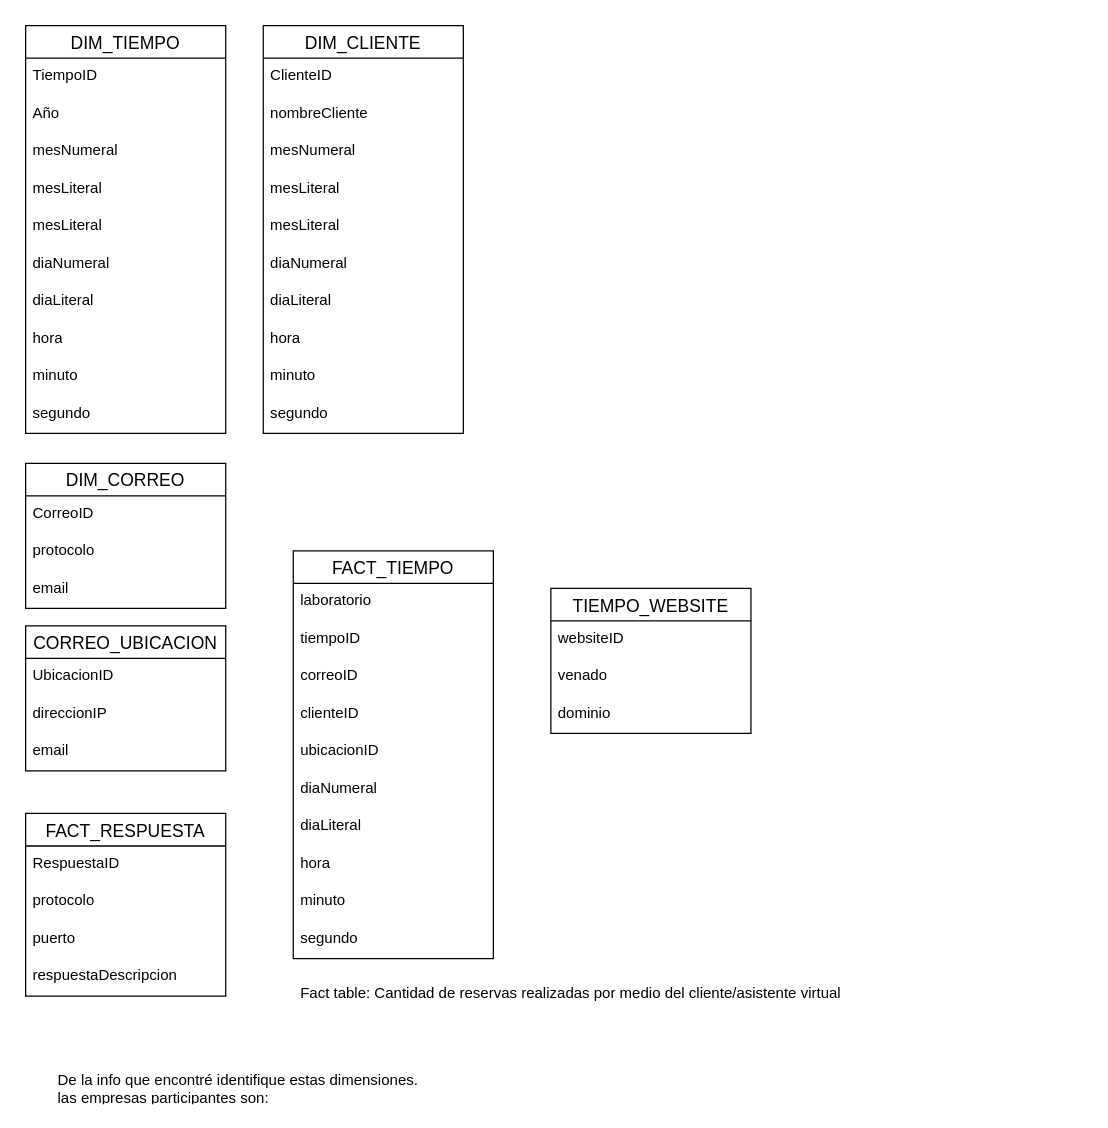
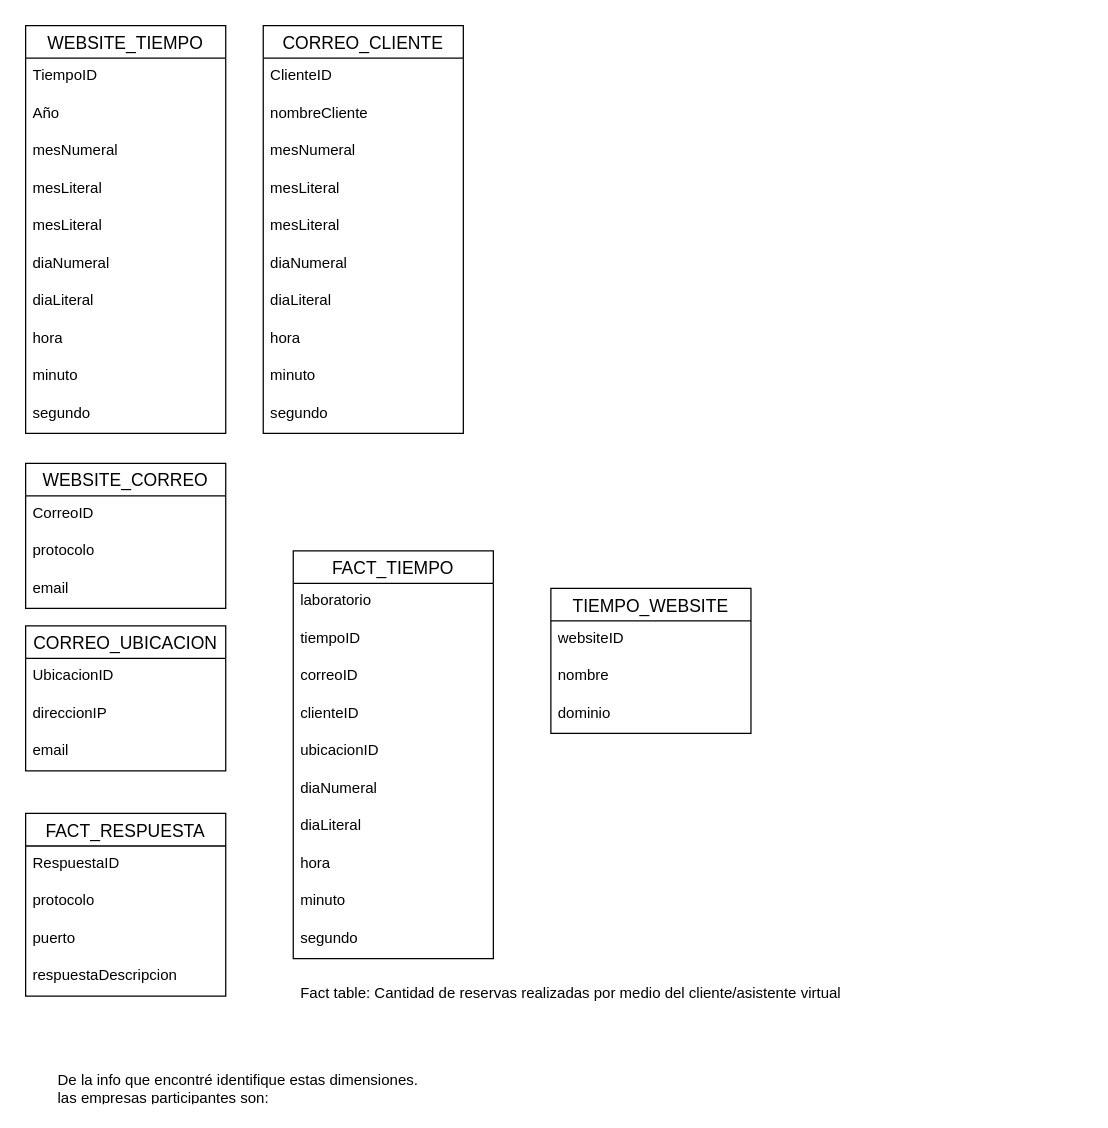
  <mxCell id="0" />
  <mxCell id="1" parent="0" />
- <mxCell id="2" value="DIM_TIEMPO" style="swimlane;fontStyle=0;childLayout=stackLayout;horizontal=1;startSize=26;horizontalStack=0;resizeParent=1;resizeParentMax=0;resizeLast=0;collapsible=1;marginBottom=0;align=center;fontSize=14;" vertex="1" parent="1"><mxGeometry x="20" y="20" width="160" height="326" as="geometry" /></mxCell>
+ <mxCell id="2" value="WEBSITE_TIEMPO" style="swimlane;fontStyle=0;childLayout=stackLayout;horizontal=1;startSize=26;horizontalStack=0;resizeParent=1;resizeParentMax=0;resizeLast=0;collapsible=1;marginBottom=0;align=center;fontSize=14;" vertex="1" parent="1"><mxGeometry x="20" y="20" width="160" height="326" as="geometry" /></mxCell>
  <mxCell id="3" value="TiempoID" style="text;strokeColor=none;fillColor=none;spacingLeft=4;spacingRight=4;overflow=hidden;rotatable=0;points=[[0,0.5],[1,0.5]];portConstraint=eastwest;fontSize=12;whiteSpace=wrap;html=1;" vertex="1" parent="2"><mxGeometry y="26" width="160" height="30" as="geometry" /></mxCell>
  <mxCell id="4" value="Año" style="text;strokeColor=none;fillColor=none;spacingLeft=4;spacingRight=4;overflow=hidden;rotatable=0;points=[[0,0.5],[1,0.5]];portConstraint=eastwest;fontSize=12;whiteSpace=wrap;html=1;" vertex="1" parent="2"><mxGeometry y="56" width="160" height="30" as="geometry" /></mxCell>
  <mxCell id="5" value="mesNumeral" style="text;strokeColor=none;fillColor=none;spacingLeft=4;spacingRight=4;overflow=hidden;rotatable=0;points=[[0,0.5],[1,0.5]];portConstraint=eastwest;fontSize=12;whiteSpace=wrap;html=1;" vertex="1" parent="2"><mxGeometry y="86" width="160" height="30" as="geometry" /></mxCell>
  <mxCell id="6" value="mesLiteral" style="text;strokeColor=none;fillColor=none;spacingLeft=4;spacingRight=4;overflow=hidden;rotatable=0;points=[[0,0.5],[1,0.5]];portConstraint=eastwest;fontSize=12;whiteSpace=wrap;html=1;" vertex="1" parent="2"><mxGeometry y="116" width="160" height="30" as="geometry" /></mxCell>
  <mxCell id="7" value="mesLiteral" style="text;strokeColor=none;fillColor=none;spacingLeft=4;spacingRight=4;overflow=hidden;rotatable=0;points=[[0,0.5],[1,0.5]];portConstraint=eastwest;fontSize=12;whiteSpace=wrap;html=1;" vertex="1" parent="2"><mxGeometry y="146" width="160" height="30" as="geometry" /></mxCell>
  <mxCell id="8" value="diaNumeral" style="text;strokeColor=none;fillColor=none;spacingLeft=4;spacingRight=4;overflow=hidden;rotatable=0;points=[[0,0.5],[1,0.5]];portConstraint=eastwest;fontSize=12;whiteSpace=wrap;html=1;" vertex="1" parent="2"><mxGeometry y="176" width="160" height="30" as="geometry" /></mxCell>
  <mxCell id="9" value="diaLiteral" style="text;strokeColor=none;fillColor=none;spacingLeft=4;spacingRight=4;overflow=hidden;rotatable=0;points=[[0,0.5],[1,0.5]];portConstraint=eastwest;fontSize=12;whiteSpace=wrap;html=1;" vertex="1" parent="2"><mxGeometry y="206" width="160" height="30" as="geometry" /></mxCell>
  <mxCell id="10" value="hora" style="text;strokeColor=none;fillColor=none;spacingLeft=4;spacingRight=4;overflow=hidden;rotatable=0;points=[[0,0.5],[1,0.5]];portConstraint=eastwest;fontSize=12;whiteSpace=wrap;html=1;" vertex="1" parent="2"><mxGeometry y="236" width="160" height="30" as="geometry" /></mxCell>
  <mxCell id="11" value="minuto" style="text;strokeColor=none;fillColor=none;spacingLeft=4;spacingRight=4;overflow=hidden;rotatable=0;points=[[0,0.5],[1,0.5]];portConstraint=eastwest;fontSize=12;whiteSpace=wrap;html=1;" vertex="1" parent="2"><mxGeometry y="266" width="160" height="30" as="geometry" /></mxCell>
  <mxCell id="12" value="segundo" style="text;strokeColor=none;fillColor=none;spacingLeft=4;spacingRight=4;overflow=hidden;rotatable=0;points=[[0,0.5],[1,0.5]];portConstraint=eastwest;fontSize=12;whiteSpace=wrap;html=1;" vertex="1" parent="2"><mxGeometry y="296" width="160" height="30" as="geometry" /></mxCell>
- <mxCell id="13" value="DIM_CLIENTE" style="swimlane;fontStyle=0;childLayout=stackLayout;horizontal=1;startSize=26;horizontalStack=0;resizeParent=1;resizeParentMax=0;resizeLast=0;collapsible=1;marginBottom=0;align=center;fontSize=14;" vertex="1" parent="1"><mxGeometry x="210" y="20" width="160" height="326" as="geometry" /></mxCell>
+ <mxCell id="13" value="CORREO_CLIENTE" style="swimlane;fontStyle=0;childLayout=stackLayout;horizontal=1;startSize=26;horizontalStack=0;resizeParent=1;resizeParentMax=0;resizeLast=0;collapsible=1;marginBottom=0;align=center;fontSize=14;" vertex="1" parent="1"><mxGeometry x="210" y="20" width="160" height="326" as="geometry" /></mxCell>
  <mxCell id="14" value="ClienteID" style="text;strokeColor=none;fillColor=none;spacingLeft=4;spacingRight=4;overflow=hidden;rotatable=0;points=[[0,0.5],[1,0.5]];portConstraint=eastwest;fontSize=12;whiteSpace=wrap;html=1;" vertex="1" parent="13"><mxGeometry y="26" width="160" height="30" as="geometry" /></mxCell>
  <mxCell id="15" value="nombreCliente" style="text;strokeColor=none;fillColor=none;spacingLeft=4;spacingRight=4;overflow=hidden;rotatable=0;points=[[0,0.5],[1,0.5]];portConstraint=eastwest;fontSize=12;whiteSpace=wrap;html=1;" vertex="1" parent="13"><mxGeometry y="56" width="160" height="30" as="geometry" /></mxCell>
  <mxCell id="16" value="mesNumeral" style="text;strokeColor=none;fillColor=none;spacingLeft=4;spacingRight=4;overflow=hidden;rotatable=0;points=[[0,0.5],[1,0.5]];portConstraint=eastwest;fontSize=12;whiteSpace=wrap;html=1;" vertex="1" parent="13"><mxGeometry y="86" width="160" height="30" as="geometry" /></mxCell>
  <mxCell id="17" value="mesLiteral" style="text;strokeColor=none;fillColor=none;spacingLeft=4;spacingRight=4;overflow=hidden;rotatable=0;points=[[0,0.5],[1,0.5]];portConstraint=eastwest;fontSize=12;whiteSpace=wrap;html=1;" vertex="1" parent="13"><mxGeometry y="116" width="160" height="30" as="geometry" /></mxCell>
  <mxCell id="18" value="mesLiteral" style="text;strokeColor=none;fillColor=none;spacingLeft=4;spacingRight=4;overflow=hidden;rotatable=0;points=[[0,0.5],[1,0.5]];portConstraint=eastwest;fontSize=12;whiteSpace=wrap;html=1;" vertex="1" parent="13"><mxGeometry y="146" width="160" height="30" as="geometry" /></mxCell>
  <mxCell id="19" value="diaNumeral" style="text;strokeColor=none;fillColor=none;spacingLeft=4;spacingRight=4;overflow=hidden;rotatable=0;points=[[0,0.5],[1,0.5]];portConstraint=eastwest;fontSize=12;whiteSpace=wrap;html=1;" vertex="1" parent="13"><mxGeometry y="176" width="160" height="30" as="geometry" /></mxCell>
  <mxCell id="20" value="diaLiteral" style="text;strokeColor=none;fillColor=none;spacingLeft=4;spacingRight=4;overflow=hidden;rotatable=0;points=[[0,0.5],[1,0.5]];portConstraint=eastwest;fontSize=12;whiteSpace=wrap;html=1;" vertex="1" parent="13"><mxGeometry y="206" width="160" height="30" as="geometry" /></mxCell>
  <mxCell id="21" value="hora" style="text;strokeColor=none;fillColor=none;spacingLeft=4;spacingRight=4;overflow=hidden;rotatable=0;points=[[0,0.5],[1,0.5]];portConstraint=eastwest;fontSize=12;whiteSpace=wrap;html=1;" vertex="1" parent="13"><mxGeometry y="236" width="160" height="30" as="geometry" /></mxCell>
  <mxCell id="22" value="minuto" style="text;strokeColor=none;fillColor=none;spacingLeft=4;spacingRight=4;overflow=hidden;rotatable=0;points=[[0,0.5],[1,0.5]];portConstraint=eastwest;fontSize=12;whiteSpace=wrap;html=1;" vertex="1" parent="13"><mxGeometry y="266" width="160" height="30" as="geometry" /></mxCell>
  <mxCell id="23" value="segundo" style="text;strokeColor=none;fillColor=none;spacingLeft=4;spacingRight=4;overflow=hidden;rotatable=0;points=[[0,0.5],[1,0.5]];portConstraint=eastwest;fontSize=12;whiteSpace=wrap;html=1;" vertex="1" parent="13"><mxGeometry y="296" width="160" height="30" as="geometry" /></mxCell>
- <mxCell id="24" value="DIM_CORREO" style="swimlane;fontStyle=0;childLayout=stackLayout;horizontal=1;startSize=26;horizontalStack=0;resizeParent=1;resizeParentMax=0;resizeLast=0;collapsible=1;marginBottom=0;align=center;fontSize=14;" vertex="1" parent="1"><mxGeometry x="20" y="370" width="160" height="116" as="geometry" /></mxCell>
+ <mxCell id="24" value="WEBSITE_CORREO" style="swimlane;fontStyle=0;childLayout=stackLayout;horizontal=1;startSize=26;horizontalStack=0;resizeParent=1;resizeParentMax=0;resizeLast=0;collapsible=1;marginBottom=0;align=center;fontSize=14;" vertex="1" parent="1"><mxGeometry x="20" y="370" width="160" height="116" as="geometry" /></mxCell>
  <mxCell id="25" value="CorreoID" style="text;strokeColor=none;fillColor=none;spacingLeft=4;spacingRight=4;overflow=hidden;rotatable=0;points=[[0,0.5],[1,0.5]];portConstraint=eastwest;fontSize=12;whiteSpace=wrap;html=1;" vertex="1" parent="24"><mxGeometry y="26" width="160" height="30" as="geometry" /></mxCell>
  <mxCell id="26" value="protocolo" style="text;strokeColor=none;fillColor=none;spacingLeft=4;spacingRight=4;overflow=hidden;rotatable=0;points=[[0,0.5],[1,0.5]];portConstraint=eastwest;fontSize=12;whiteSpace=wrap;html=1;" vertex="1" parent="24"><mxGeometry y="56" width="160" height="30" as="geometry" /></mxCell>
  <mxCell id="27" value="email" style="text;strokeColor=none;fillColor=none;spacingLeft=4;spacingRight=4;overflow=hidden;rotatable=0;points=[[0,0.5],[1,0.5]];portConstraint=eastwest;fontSize=12;whiteSpace=wrap;html=1;" vertex="1" parent="24"><mxGeometry y="86" width="160" height="30" as="geometry" /></mxCell>
  <mxCell id="28" value="FACT_TIEMPO" style="swimlane;fontStyle=0;childLayout=stackLayout;horizontal=1;startSize=26;horizontalStack=0;resizeParent=1;resizeParentMax=0;resizeLast=0;collapsible=1;marginBottom=0;align=center;fontSize=14;" vertex="1" parent="1"><mxGeometry x="234" y="440" width="160" height="326" as="geometry" /></mxCell>
  <mxCell id="29" value="laboratorio" style="text;strokeColor=none;fillColor=none;spacingLeft=4;spacingRight=4;overflow=hidden;rotatable=0;points=[[0,0.5],[1,0.5]];portConstraint=eastwest;fontSize=12;whiteSpace=wrap;html=1;" vertex="1" parent="28"><mxGeometry y="26" width="160" height="30" as="geometry" /></mxCell>
  <mxCell id="30" value="tiempoID" style="text;strokeColor=none;fillColor=none;spacingLeft=4;spacingRight=4;overflow=hidden;rotatable=0;points=[[0,0.5],[1,0.5]];portConstraint=eastwest;fontSize=12;whiteSpace=wrap;html=1;" vertex="1" parent="28"><mxGeometry y="56" width="160" height="30" as="geometry" /></mxCell>
  <mxCell id="31" value="correoID" style="text;strokeColor=none;fillColor=none;spacingLeft=4;spacingRight=4;overflow=hidden;rotatable=0;points=[[0,0.5],[1,0.5]];portConstraint=eastwest;fontSize=12;whiteSpace=wrap;html=1;" vertex="1" parent="28"><mxGeometry y="86" width="160" height="30" as="geometry" /></mxCell>
  <mxCell id="32" value="clienteID" style="text;strokeColor=none;fillColor=none;spacingLeft=4;spacingRight=4;overflow=hidden;rotatable=0;points=[[0,0.5],[1,0.5]];portConstraint=eastwest;fontSize=12;whiteSpace=wrap;html=1;" vertex="1" parent="28"><mxGeometry y="116" width="160" height="30" as="geometry" /></mxCell>
  <mxCell id="33" value="ubicacionID" style="text;strokeColor=none;fillColor=none;spacingLeft=4;spacingRight=4;overflow=hidden;rotatable=0;points=[[0,0.5],[1,0.5]];portConstraint=eastwest;fontSize=12;whiteSpace=wrap;html=1;" vertex="1" parent="28"><mxGeometry y="146" width="160" height="30" as="geometry" /></mxCell>
  <mxCell id="34" value="diaNumeral" style="text;strokeColor=none;fillColor=none;spacingLeft=4;spacingRight=4;overflow=hidden;rotatable=0;points=[[0,0.5],[1,0.5]];portConstraint=eastwest;fontSize=12;whiteSpace=wrap;html=1;" vertex="1" parent="28"><mxGeometry y="176" width="160" height="30" as="geometry" /></mxCell>
  <mxCell id="35" value="diaLiteral" style="text;strokeColor=none;fillColor=none;spacingLeft=4;spacingRight=4;overflow=hidden;rotatable=0;points=[[0,0.5],[1,0.5]];portConstraint=eastwest;fontSize=12;whiteSpace=wrap;html=1;" vertex="1" parent="28"><mxGeometry y="206" width="160" height="30" as="geometry" /></mxCell>
  <mxCell id="36" value="hora" style="text;strokeColor=none;fillColor=none;spacingLeft=4;spacingRight=4;overflow=hidden;rotatable=0;points=[[0,0.5],[1,0.5]];portConstraint=eastwest;fontSize=12;whiteSpace=wrap;html=1;" vertex="1" parent="28"><mxGeometry y="236" width="160" height="30" as="geometry" /></mxCell>
  <mxCell id="37" value="minuto" style="text;strokeColor=none;fillColor=none;spacingLeft=4;spacingRight=4;overflow=hidden;rotatable=0;points=[[0,0.5],[1,0.5]];portConstraint=eastwest;fontSize=12;whiteSpace=wrap;html=1;" vertex="1" parent="28"><mxGeometry y="266" width="160" height="30" as="geometry" /></mxCell>
  <mxCell id="38" value="segundo" style="text;strokeColor=none;fillColor=none;spacingLeft=4;spacingRight=4;overflow=hidden;rotatable=0;points=[[0,0.5],[1,0.5]];portConstraint=eastwest;fontSize=12;whiteSpace=wrap;html=1;" vertex="1" parent="28"><mxGeometry y="296" width="160" height="30" as="geometry" /></mxCell>
  <mxCell id="39" value="CORREO_UBICACION" style="swimlane;fontStyle=0;childLayout=stackLayout;horizontal=1;startSize=26;horizontalStack=0;resizeParent=1;resizeParentMax=0;resizeLast=0;collapsible=1;marginBottom=0;align=center;fontSize=14;" vertex="1" parent="1"><mxGeometry x="20" y="500" width="160" height="116" as="geometry" /></mxCell>
  <mxCell id="40" value="UbicacionID" style="text;strokeColor=none;fillColor=none;spacingLeft=4;spacingRight=4;overflow=hidden;rotatable=0;points=[[0,0.5],[1,0.5]];portConstraint=eastwest;fontSize=12;whiteSpace=wrap;html=1;" vertex="1" parent="39"><mxGeometry y="26" width="160" height="30" as="geometry" /></mxCell>
  <mxCell id="41" value="direccionIP" style="text;strokeColor=none;fillColor=none;spacingLeft=4;spacingRight=4;overflow=hidden;rotatable=0;points=[[0,0.5],[1,0.5]];portConstraint=eastwest;fontSize=12;whiteSpace=wrap;html=1;" vertex="1" parent="39"><mxGeometry y="56" width="160" height="30" as="geometry" /></mxCell>
  <mxCell id="42" value="email" style="text;strokeColor=none;fillColor=none;spacingLeft=4;spacingRight=4;overflow=hidden;rotatable=0;points=[[0,0.5],[1,0.5]];portConstraint=eastwest;fontSize=12;whiteSpace=wrap;html=1;" vertex="1" parent="39"><mxGeometry y="86" width="160" height="30" as="geometry" /></mxCell>
  <mxCell id="43" value="TIEMPO_WEBSITE" style="swimlane;fontStyle=0;childLayout=stackLayout;horizontal=1;startSize=26;horizontalStack=0;resizeParent=1;resizeParentMax=0;resizeLast=0;collapsible=1;marginBottom=0;align=center;fontSize=14;" vertex="1" parent="1"><mxGeometry x="440" y="470" width="160" height="116" as="geometry" /></mxCell>
  <mxCell id="44" value="websiteID" style="text;strokeColor=none;fillColor=none;spacingLeft=4;spacingRight=4;overflow=hidden;rotatable=0;points=[[0,0.5],[1,0.5]];portConstraint=eastwest;fontSize=12;whiteSpace=wrap;html=1;" vertex="1" parent="43"><mxGeometry y="26" width="160" height="30" as="geometry" /></mxCell>
- <mxCell id="45" value="venado" style="text;strokeColor=none;fillColor=none;spacingLeft=4;spacingRight=4;overflow=hidden;rotatable=0;points=[[0,0.5],[1,0.5]];portConstraint=eastwest;fontSize=12;whiteSpace=wrap;html=1;" vertex="1" parent="43"><mxGeometry y="56" width="160" height="30" as="geometry" /></mxCell>
+ <mxCell id="45" value="nombre" style="text;strokeColor=none;fillColor=none;spacingLeft=4;spacingRight=4;overflow=hidden;rotatable=0;points=[[0,0.5],[1,0.5]];portConstraint=eastwest;fontSize=12;whiteSpace=wrap;html=1;" vertex="1" parent="43"><mxGeometry y="56" width="160" height="30" as="geometry" /></mxCell>
  <mxCell id="46" value="dominio" style="text;strokeColor=none;fillColor=none;spacingLeft=4;spacingRight=4;overflow=hidden;rotatable=0;points=[[0,0.5],[1,0.5]];portConstraint=eastwest;fontSize=12;whiteSpace=wrap;html=1;" vertex="1" parent="43"><mxGeometry y="86" width="160" height="30" as="geometry" /></mxCell>
  <mxCell id="47" value="FACT_RESPUESTA" style="swimlane;fontStyle=0;childLayout=stackLayout;horizontal=1;startSize=26;horizontalStack=0;resizeParent=1;resizeParentMax=0;resizeLast=0;collapsible=1;marginBottom=0;align=center;fontSize=14;" vertex="1" parent="1"><mxGeometry x="20" y="650" width="160" height="146" as="geometry" /></mxCell>
  <mxCell id="48" value="RespuestaID" style="text;strokeColor=none;fillColor=none;spacingLeft=4;spacingRight=4;overflow=hidden;rotatable=0;points=[[0,0.5],[1,0.5]];portConstraint=eastwest;fontSize=12;whiteSpace=wrap;html=1;" vertex="1" parent="47"><mxGeometry y="26" width="160" height="30" as="geometry" /></mxCell>
  <mxCell id="49" value="protocolo" style="text;strokeColor=none;fillColor=none;spacingLeft=4;spacingRight=4;overflow=hidden;rotatable=0;points=[[0,0.5],[1,0.5]];portConstraint=eastwest;fontSize=12;whiteSpace=wrap;html=1;" vertex="1" parent="47"><mxGeometry y="56" width="160" height="30" as="geometry" /></mxCell>
  <mxCell id="50" value="puerto" style="text;strokeColor=none;fillColor=none;spacingLeft=4;spacingRight=4;overflow=hidden;rotatable=0;points=[[0,0.5],[1,0.5]];portConstraint=eastwest;fontSize=12;whiteSpace=wrap;html=1;" vertex="1" parent="47"><mxGeometry y="86" width="160" height="30" as="geometry" /></mxCell>
  <mxCell id="51" value="respuestaDescripcion" style="text;strokeColor=none;fillColor=none;spacingLeft=4;spacingRight=4;overflow=hidden;rotatable=0;points=[[0,0.5],[1,0.5]];portConstraint=eastwest;fontSize=12;whiteSpace=wrap;html=1;" vertex="1" parent="47"><mxGeometry y="116" width="160" height="30" as="geometry" /></mxCell>
  <mxCell id="52" value="De la info que encontré identifique estas dimensiones.&lt;br&gt;las empresas participantes son:&lt;br&gt;- industrias venado&lt;br&gt;- metrocity&lt;br&gt;- laboratorio ifa/ifsa&lt;br&gt;-&amp;nbsp;" style="text;strokeColor=none;fillColor=none;spacingLeft=4;spacingRight=4;overflow=hidden;rotatable=0;points=[[0,0.5],[1,0.5]];portConstraint=eastwest;fontSize=12;whiteSpace=wrap;html=1;" vertex="1" parent="1"><mxGeometry x="40" y="850" width="630" height="30" as="geometry" /></mxCell>
  <mxCell id="53" value="Fact table: Cantidad de reservas realizadas por medio del cliente/asistente virtual" style="text;strokeColor=none;fillColor=none;spacingLeft=4;spacingRight=4;overflow=hidden;rotatable=0;points=[[0,0.5],[1,0.5]];portConstraint=eastwest;fontSize=12;whiteSpace=wrap;html=1;" vertex="1" parent="1"><mxGeometry x="234" y="780" width="630" height="30" as="geometry" /></mxCell>
